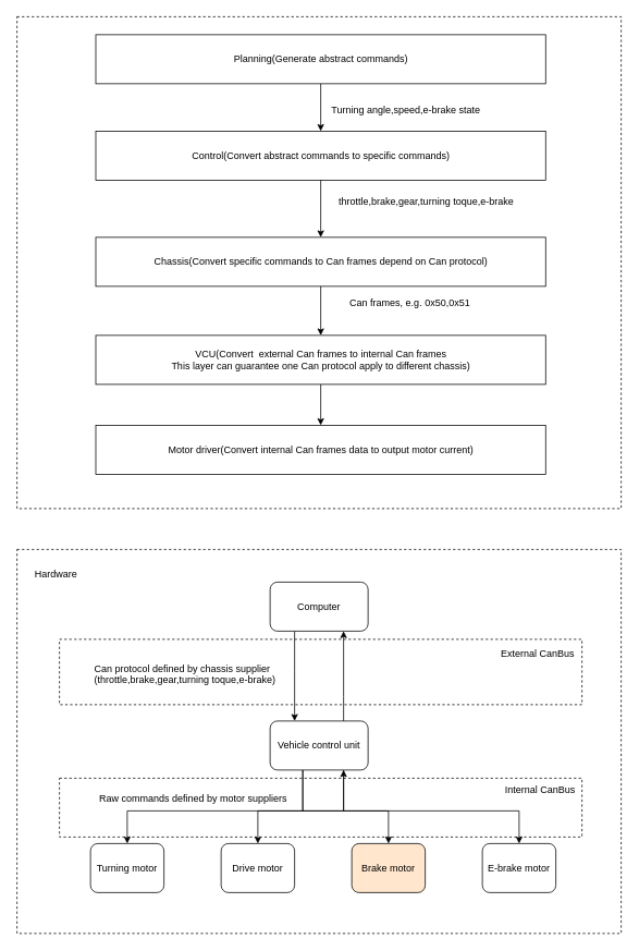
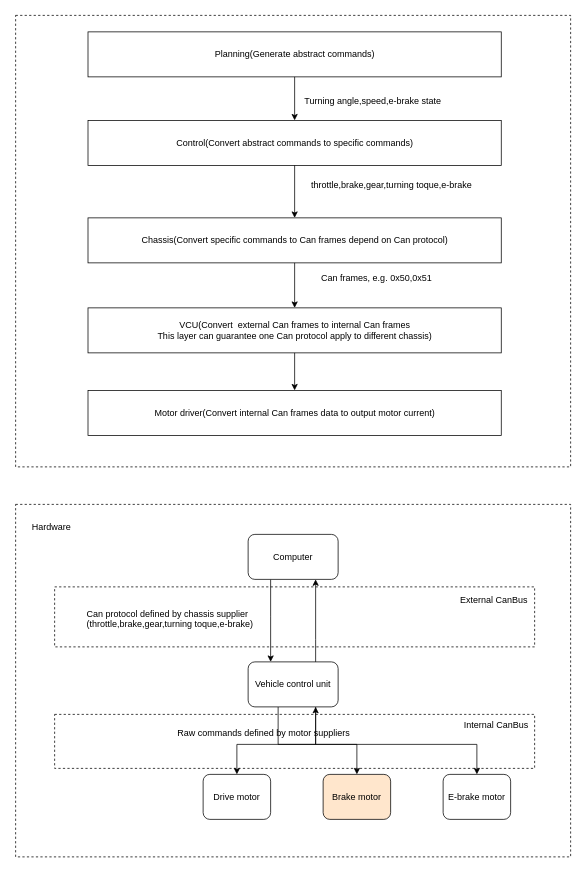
  <mxCell id="0" />
  <mxCell id="1" parent="0" />
  <mxCell id="2" value="" style="rounded=0;whiteSpace=wrap;html=1;fillColor=none;dashed=1;" vertex="1" parent="1"><mxGeometry x="72" y="782" width="640" height="80" as="geometry" /></mxCell>
  <mxCell id="3" value="" style="rounded=0;whiteSpace=wrap;html=1;fillColor=none;dashed=1;" vertex="1" parent="1"><mxGeometry x="72" y="952" width="640" height="72" as="geometry" /></mxCell>
- <mxCell id="4" value="Turning motor" style="rounded=1;whiteSpace=wrap;html=1;" vertex="1" parent="1"><mxGeometry x="110" y="1032" width="90" height="60" as="geometry" /></mxCell>
  <mxCell id="5" value="Drive motor" style="rounded=1;whiteSpace=wrap;html=1;" vertex="1" parent="1"><mxGeometry x="270" y="1032" width="90" height="60" as="geometry" /></mxCell>
  <mxCell id="6" value="Brake motor" style="rounded=1;whiteSpace=wrap;html=1;fillColor=#ffe6cc;" vertex="1" parent="1"><mxGeometry x="430" y="1032" width="90" height="60" as="geometry" /></mxCell>
  <mxCell id="7" value="E-brake motor" style="rounded=1;whiteSpace=wrap;html=1;" vertex="1" parent="1"><mxGeometry x="590" y="1032" width="90" height="60" as="geometry" /></mxCell>
- <mxCell id="8" style="edgeStyle=orthogonalEdgeStyle;rounded=0;orthogonalLoop=1;jettySize=auto;html=1;entryX=0.5;entryY=0;entryDx=0;entryDy=0;" edge="1" parent="1" source="13" target="4"><mxGeometry relative="1" as="geometry"><Array as="points"><mxPoint x="370" y="992" /><mxPoint x="155" y="992" /></Array></mxGeometry></mxCell>
  <mxCell id="9" style="edgeStyle=orthogonalEdgeStyle;rounded=0;orthogonalLoop=1;jettySize=auto;html=1;entryX=0.5;entryY=0;entryDx=0;entryDy=0;" edge="1" parent="1" source="13" target="5"><mxGeometry relative="1" as="geometry"><Array as="points"><mxPoint x="420" y="992" /><mxPoint x="315" y="992" /></Array></mxGeometry></mxCell>
  <mxCell id="10" style="edgeStyle=orthogonalEdgeStyle;rounded=0;orthogonalLoop=1;jettySize=auto;html=1;entryX=0.5;entryY=0;entryDx=0;entryDy=0;startArrow=classic;startFill=1;" edge="1" parent="1" source="13" target="6"><mxGeometry relative="1" as="geometry"><Array as="points"><mxPoint x="420" y="992" /><mxPoint x="475" y="992" /></Array></mxGeometry></mxCell>
  <mxCell id="11" style="edgeStyle=orthogonalEdgeStyle;rounded=0;orthogonalLoop=1;jettySize=auto;html=1;entryX=0.5;entryY=0;entryDx=0;entryDy=0;" edge="1" parent="1" source="13" target="7"><mxGeometry relative="1" as="geometry"><Array as="points"><mxPoint x="370" y="992" /><mxPoint x="635" y="992" /></Array></mxGeometry></mxCell>
  <mxCell id="12" style="edgeStyle=orthogonalEdgeStyle;rounded=0;orthogonalLoop=1;jettySize=auto;html=1;entryX=0.75;entryY=1;entryDx=0;entryDy=0;" edge="1" parent="1" source="13" target="15"><mxGeometry relative="1" as="geometry"><Array as="points"><mxPoint x="420" y="852" /><mxPoint x="420" y="852" /></Array></mxGeometry></mxCell>
  <mxCell id="13" value="Vehicle control unit" style="rounded=1;whiteSpace=wrap;html=1;" vertex="1" parent="1"><mxGeometry x="330" y="882" width="120" height="60" as="geometry" /></mxCell>
  <mxCell id="14" style="edgeStyle=orthogonalEdgeStyle;rounded=0;orthogonalLoop=1;jettySize=auto;html=1;" edge="1" parent="1" source="15" target="13"><mxGeometry relative="1" as="geometry"><Array as="points"><mxPoint x="360" y="822" /><mxPoint x="360" y="822" /></Array></mxGeometry></mxCell>
  <mxCell id="15" value="Computer" style="rounded=1;whiteSpace=wrap;html=1;" vertex="1" parent="1"><mxGeometry x="330" y="712" width="120" height="60" as="geometry" /></mxCell>
  <mxCell id="16" value="Internal CanBus" style="text;html=1;resizable=0;points=[];autosize=1;align=left;verticalAlign=top;spacingTop=-4;" vertex="1" parent="1"><mxGeometry x="616" y="957" width="100" height="20" as="geometry" /></mxCell>
  <mxCell id="17" value="External CanBus" style="text;html=1;resizable=0;points=[];autosize=1;align=left;verticalAlign=top;spacingTop=-4;" vertex="1" parent="1"><mxGeometry x="611" y="790" width="110" height="20" as="geometry" /></mxCell>
- <mxCell id="18" value="Raw commands defined by motor suppliers" style="text;html=1;resizable=0;points=[];autosize=1;align=left;verticalAlign=top;spacingTop=-4;" vertex="1" parent="1"><mxGeometry x="119" y="967" width="250" height="20" as="geometry" /></mxCell>
+ <mxCell id="18" value="Raw commands defined by motor suppliers" style="text;html=1;resizable=0;points=[];autosize=1;align=left;verticalAlign=top;spacingTop=-4;" vertex="1" parent="1"><mxGeometry x="234" y="967" width="250" height="20" as="geometry" /></mxCell>
  <mxCell id="19" value="&lt;div&gt;Can protocol defined by chassis supplier&lt;/div&gt;&lt;div&gt;(throttle,brake,gear,turning toque,e-brake)&lt;/div&gt;" style="text;html=1;resizable=0;points=[];autosize=1;align=left;verticalAlign=top;spacingTop=-4;" vertex="1" parent="1"><mxGeometry x="113" y="808" width="240" height="30" as="geometry" /></mxCell>
  <mxCell id="20" value="" style="rounded=0;whiteSpace=wrap;html=1;dashed=1;fillColor=none;" vertex="1" parent="1"><mxGeometry x="20" y="672" width="740" height="470" as="geometry" /></mxCell>
  <mxCell id="21" value="Hardware" style="text;html=1;resizable=0;points=[];autosize=1;align=left;verticalAlign=top;spacingTop=-4;" vertex="1" parent="1"><mxGeometry x="40" y="692" width="70" height="20" as="geometry" /></mxCell>
  <mxCell id="22" value="" style="edgeStyle=orthogonalEdgeStyle;rounded=0;orthogonalLoop=1;jettySize=auto;html=1;startArrow=none;startFill=0;endArrow=classic;endFill=1;" edge="1" parent="1" source="24" target="26"><mxGeometry relative="1" as="geometry" /></mxCell>
  <mxCell id="23" value="Turning angle,speed,e-brake state" style="text;html=1;resizable=0;points=[];align=center;verticalAlign=middle;labelBackgroundColor=#ffffff;" vertex="1" connectable="0" parent="22"><mxGeometry x="-0.25" y="1" relative="1" as="geometry"><mxPoint x="102" y="9" as="offset" /></mxGeometry></mxCell>
  <mxCell id="24" value="Planning(Generate abstract commands)" style="rounded=0;whiteSpace=wrap;html=1;fillColor=none;flipV=0;" vertex="1" parent="1"><mxGeometry x="116.5" y="42" width="551" height="60" as="geometry" /></mxCell>
  <mxCell id="25" value="" style="edgeStyle=orthogonalEdgeStyle;rounded=0;orthogonalLoop=1;jettySize=auto;html=1;startArrow=none;startFill=0;endArrow=classic;endFill=1;" edge="1" parent="1" source="26" target="28"><mxGeometry relative="1" as="geometry" /></mxCell>
  <mxCell id="26" value="Control(Convert abstract commands to specific commands)" style="rounded=0;whiteSpace=wrap;html=1;fillColor=none;flipV=0;" vertex="1" parent="1"><mxGeometry x="116.5" y="160" width="551" height="60" as="geometry" /></mxCell>
  <mxCell id="27" value="" style="edgeStyle=orthogonalEdgeStyle;rounded=0;orthogonalLoop=1;jettySize=auto;html=1;startArrow=none;startFill=0;endArrow=classic;endFill=1;" edge="1" parent="1" source="28" target="30"><mxGeometry relative="1" as="geometry" /></mxCell>
  <mxCell id="28" value="Chassis(Convert specific commands to Can frames depend on Can protocol)" style="rounded=0;whiteSpace=wrap;html=1;fillColor=none;flipV=0;" vertex="1" parent="1"><mxGeometry x="116.5" y="290" width="551" height="60" as="geometry" /></mxCell>
  <mxCell id="29" value="" style="edgeStyle=orthogonalEdgeStyle;rounded=0;orthogonalLoop=1;jettySize=auto;html=1;startArrow=none;startFill=0;endArrow=classic;endFill=1;" edge="1" parent="1" source="30" target="31"><mxGeometry relative="1" as="geometry" /></mxCell>
  <mxCell id="30" value="&lt;div&gt;VCU(Convert&amp;nbsp; external Can frames to internal Can frames&lt;/div&gt;&lt;div&gt;This layer can guarantee one Can protocol apply to different chassis)&lt;/div&gt;" style="rounded=0;whiteSpace=wrap;html=1;fillColor=none;flipV=0;" vertex="1" parent="1"><mxGeometry x="116.5" y="410" width="551" height="60" as="geometry" /></mxCell>
  <mxCell id="31" value="&lt;div&gt;Motor driver(Convert internal Can frames data to output motor current)&lt;/div&gt;" style="rounded=0;whiteSpace=wrap;html=1;fillColor=none;flipV=0;" vertex="1" parent="1"><mxGeometry x="116.5" y="520" width="551" height="60" as="geometry" /></mxCell>
  <mxCell id="32" value="throttle,brake,gear,turning toque,e-brake" style="text;html=1;resizable=0;points=[];align=center;verticalAlign=middle;labelBackgroundColor=#ffffff;" vertex="1" connectable="0" parent="1"><mxGeometry x="-0.25" y="1" relative="1" as="geometry"><mxPoint x="520" y="245" as="offset" /></mxGeometry></mxCell>
  <mxCell id="33" value="Can frames, e.g. 0x50,0x51" style="text;html=1;resizable=0;points=[];align=center;verticalAlign=middle;labelBackgroundColor=#ffffff;" vertex="1" connectable="0" parent="1"><mxGeometry x="-0.25" y="1" relative="1" as="geometry"><mxPoint x="500" y="370" as="offset" /></mxGeometry></mxCell>
  <mxCell id="34" value="" style="rounded=0;whiteSpace=wrap;html=1;dashed=1;fillColor=none;" vertex="1" parent="1"><mxGeometry x="20" y="20" width="740" height="602" as="geometry" /></mxCell>
